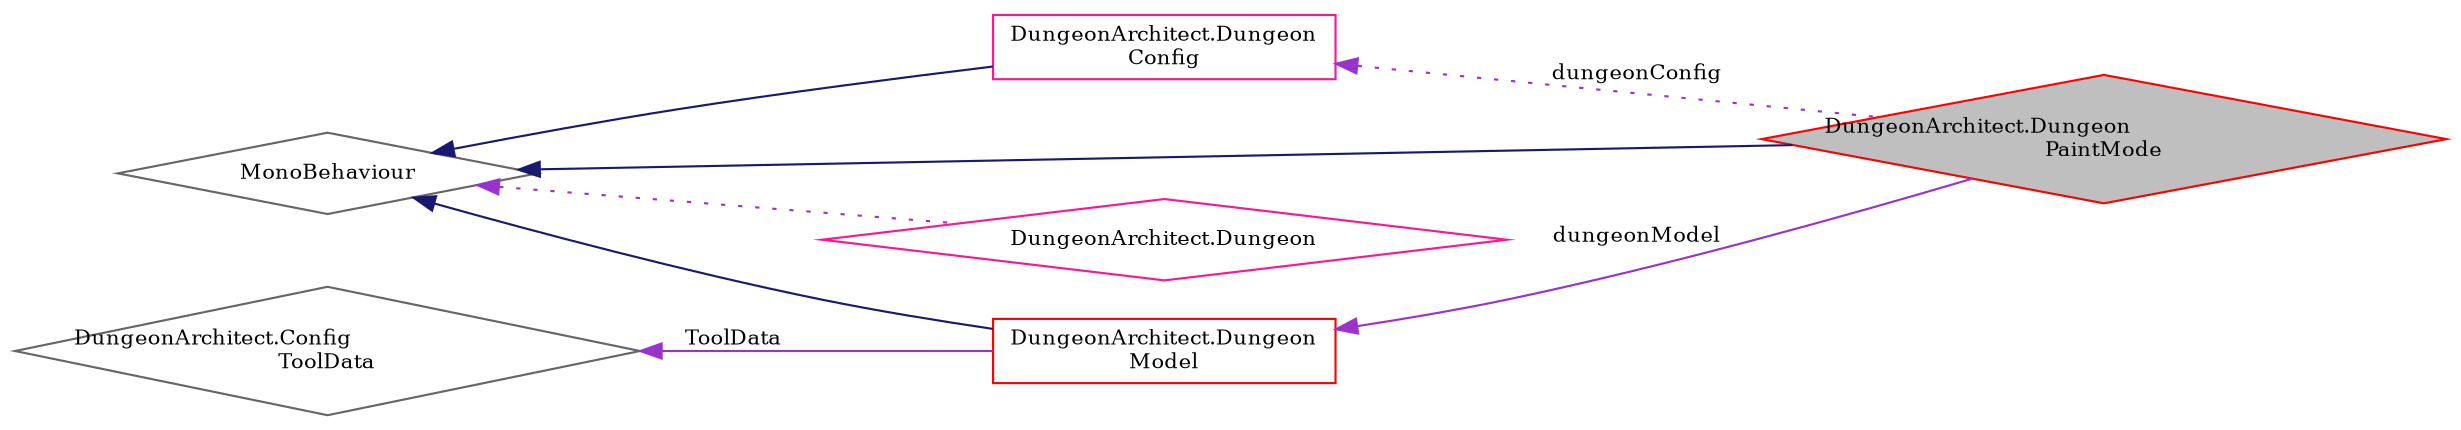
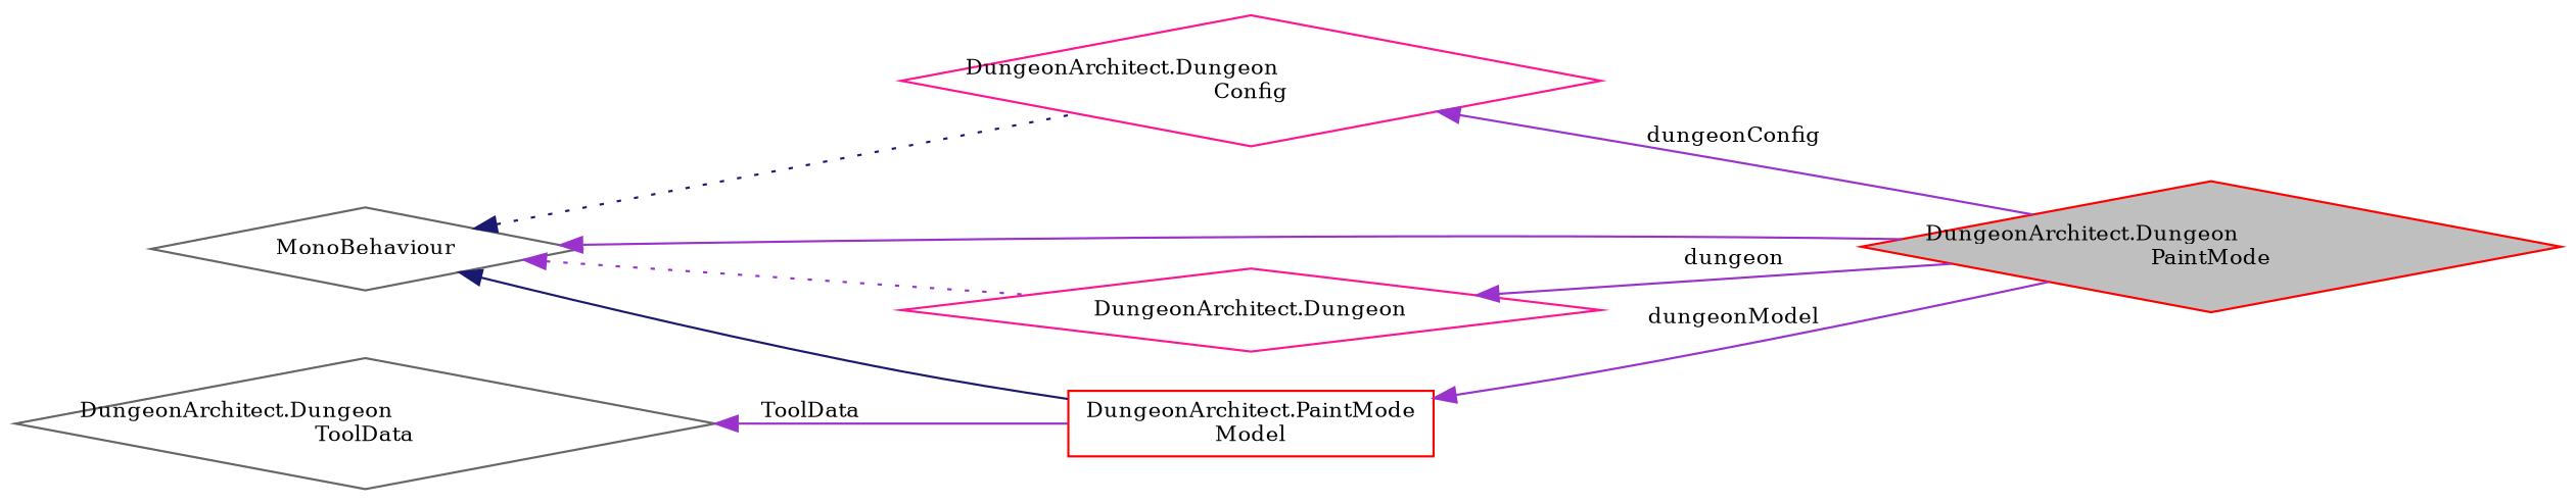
  digraph {
    fontname="DejaVu Serif"
    rankdir=LR
    node [color=red fillcolor=white fontname="DejaVu Serif" fontsize=10 shape=diamond style=filled]
    edge [color=darkorchid3 dir=back fontname="DejaVu Serif" fontsize=10 labelfontname=Helvetica labelfontsize=10 style=solid]
    n1 [fillcolor=grey75 fontcolor=black height=0.2 label="DungeonArchitect.Dungeon\lPaintMode" width=0.4]
    n2 [color=gray40 height=0.2 label=MonoBehaviour width=0.4]
-   n3 [height=0.2 label="DungeonArchitect.Dungeon\lModel" shape=box width=0.4]
+   n3 [height=0.2 label="DungeonArchitect.PaintMode\lModel" shape=box width=0.4]
    n4 [color=deeppink height=0.2 label="DungeonArchitect.Dungeon" width=0.4]
-   n5 [color=deeppink height=0.2 label="DungeonArchitect.Dungeon\lConfig" shape=box width=0.4]
-   n6 [color=gray40 height=0.2 label="DungeonArchitect.Config\lToolData" width=0.4]
-   n2 -> n1 [color=midnightblue]
+   n5 [color=deeppink height=0.2 label="DungeonArchitect.Dungeon\lConfig" width=0.4]
+   n6 [color=gray40 height=0.2 label="DungeonArchitect.Dungeon\lToolData" width=0.4]
+   n2 -> n1
    n2 -> n3 [color=midnightblue]
    n2 -> n4 [style=dotted]
-   n2 -> n5 [color=midnightblue]
+   n2 -> n5 [color=midnightblue style=dotted]
    n3 -> n1 [label=" dungeonModel"]
-   n5 -> n1 [label=" dungeonConfig" style=dotted]
+   n4 -> n1 [label=" dungeon"]
+   n5 -> n1 [label=" dungeonConfig"]
    n6 -> n3 [label=" ToolData"]
  }
